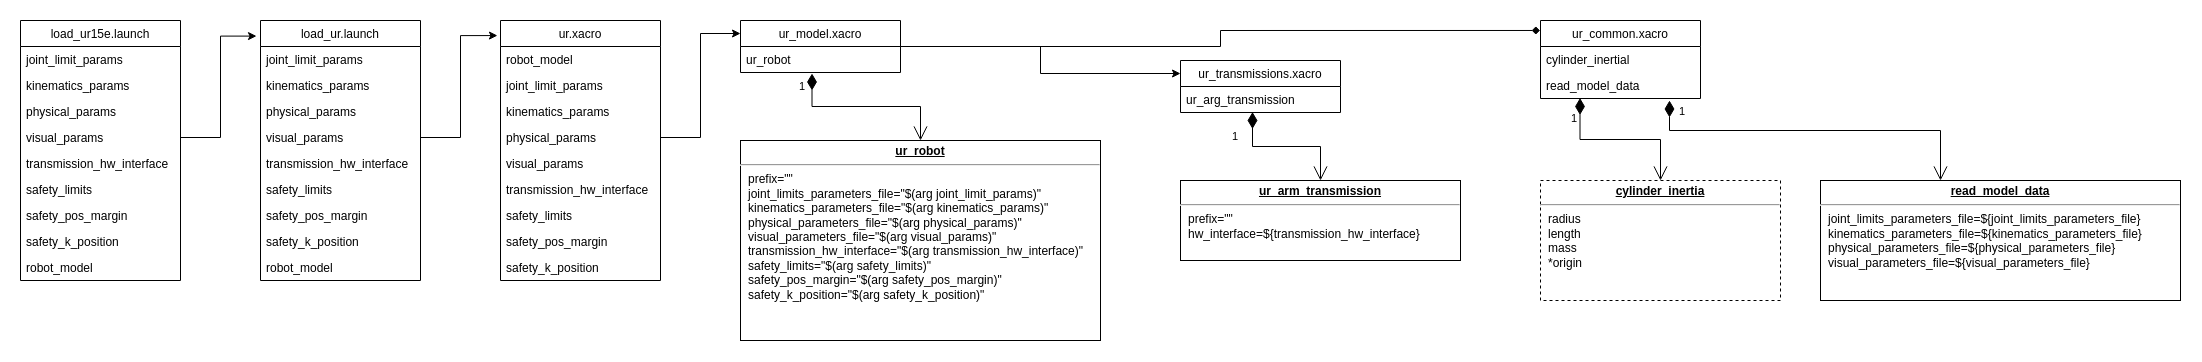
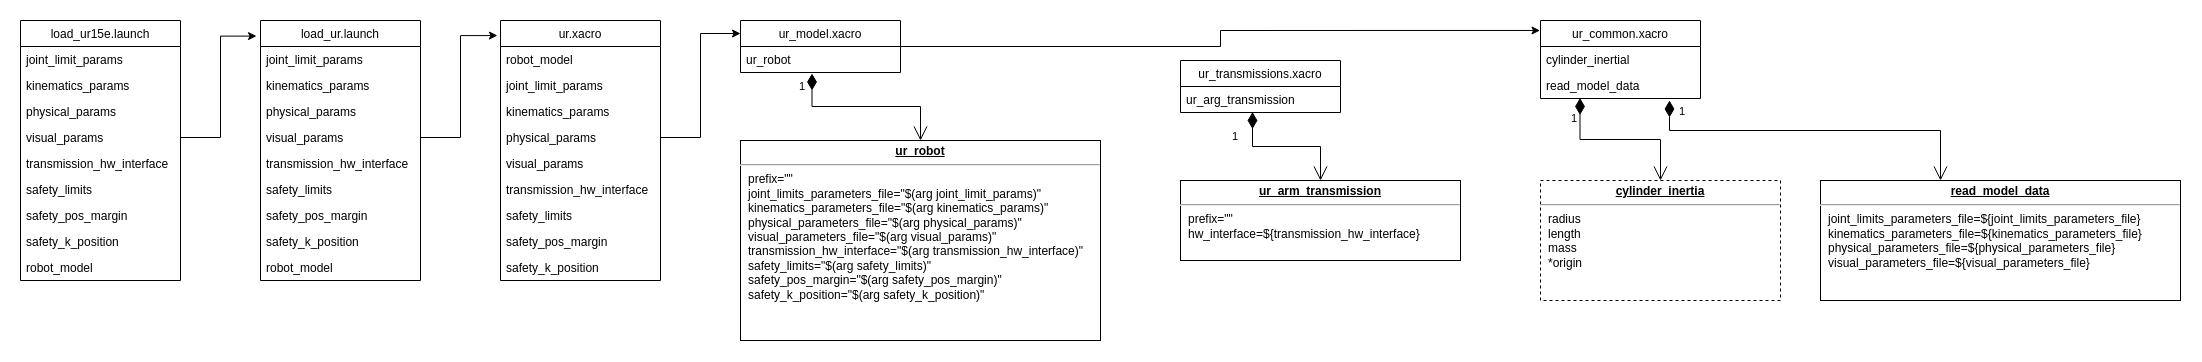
  <mxCell id="0" />
  <mxCell id="1" parent="0" />
  <mxCell id="2" value="load_ur15e.launch" style="swimlane;fontStyle=0;childLayout=stackLayout;horizontal=1;startSize=26;fillColor=none;horizontalStack=0;resizeParent=1;resizeParentMax=0;resizeLast=0;collapsible=1;marginBottom=0;" vertex="1" parent="1"><mxGeometry x="20" y="20" width="160" height="260" as="geometry" /></mxCell>
  <mxCell id="3" value="joint_limit_params" style="text;strokeColor=none;fillColor=none;align=left;verticalAlign=top;spacingLeft=4;spacingRight=4;overflow=hidden;rotatable=0;points=[[0,0.5],[1,0.5]];portConstraint=eastwest;" vertex="1" parent="2"><mxGeometry y="26" width="160" height="26" as="geometry" /></mxCell>
  <mxCell id="4" value="kinematics_params" style="text;strokeColor=none;fillColor=none;align=left;verticalAlign=top;spacingLeft=4;spacingRight=4;overflow=hidden;rotatable=0;points=[[0,0.5],[1,0.5]];portConstraint=eastwest;" vertex="1" parent="2"><mxGeometry y="52" width="160" height="26" as="geometry" /></mxCell>
  <mxCell id="5" value="physical_params" style="text;strokeColor=none;fillColor=none;align=left;verticalAlign=top;spacingLeft=4;spacingRight=4;overflow=hidden;rotatable=0;points=[[0,0.5],[1,0.5]];portConstraint=eastwest;" vertex="1" parent="2"><mxGeometry y="78" width="160" height="26" as="geometry" /></mxCell>
  <mxCell id="6" value="visual_params" style="text;strokeColor=none;fillColor=none;align=left;verticalAlign=top;spacingLeft=4;spacingRight=4;overflow=hidden;rotatable=0;points=[[0,0.5],[1,0.5]];portConstraint=eastwest;" vertex="1" parent="2"><mxGeometry y="104" width="160" height="26" as="geometry" /></mxCell>
  <mxCell id="7" value="transmission_hw_interface" style="text;strokeColor=none;fillColor=none;align=left;verticalAlign=top;spacingLeft=4;spacingRight=4;overflow=hidden;rotatable=0;points=[[0,0.5],[1,0.5]];portConstraint=eastwest;" vertex="1" parent="2"><mxGeometry y="130" width="160" height="26" as="geometry" /></mxCell>
  <mxCell id="8" value="safety_limits" style="text;strokeColor=none;fillColor=none;align=left;verticalAlign=top;spacingLeft=4;spacingRight=4;overflow=hidden;rotatable=0;points=[[0,0.5],[1,0.5]];portConstraint=eastwest;" vertex="1" parent="2"><mxGeometry y="156" width="160" height="26" as="geometry" /></mxCell>
  <mxCell id="9" value="safety_pos_margin" style="text;strokeColor=none;fillColor=none;align=left;verticalAlign=top;spacingLeft=4;spacingRight=4;overflow=hidden;rotatable=0;points=[[0,0.5],[1,0.5]];portConstraint=eastwest;" vertex="1" parent="2"><mxGeometry y="182" width="160" height="26" as="geometry" /></mxCell>
  <mxCell id="10" value="safety_k_position" style="text;strokeColor=none;fillColor=none;align=left;verticalAlign=top;spacingLeft=4;spacingRight=4;overflow=hidden;rotatable=0;points=[[0,0.5],[1,0.5]];portConstraint=eastwest;" vertex="1" parent="2"><mxGeometry y="208" width="160" height="26" as="geometry" /></mxCell>
  <mxCell id="11" value="robot_model" style="text;strokeColor=none;fillColor=none;align=left;verticalAlign=top;spacingLeft=4;spacingRight=4;overflow=hidden;rotatable=0;points=[[0,0.5],[1,0.5]];portConstraint=eastwest;" vertex="1" parent="2"><mxGeometry y="234" width="160" height="26" as="geometry" /></mxCell>
  <mxCell id="12" value="load_ur.launch" style="swimlane;fontStyle=0;childLayout=stackLayout;horizontal=1;startSize=26;fillColor=none;horizontalStack=0;resizeParent=1;resizeParentMax=0;resizeLast=0;collapsible=1;marginBottom=0;" vertex="1" parent="1"><mxGeometry x="260" y="20" width="160" height="260" as="geometry" /></mxCell>
  <mxCell id="13" value="joint_limit_params" style="text;strokeColor=none;fillColor=none;align=left;verticalAlign=top;spacingLeft=4;spacingRight=4;overflow=hidden;rotatable=0;points=[[0,0.5],[1,0.5]];portConstraint=eastwest;" vertex="1" parent="12"><mxGeometry y="26" width="160" height="26" as="geometry" /></mxCell>
  <mxCell id="14" value="kinematics_params" style="text;strokeColor=none;fillColor=none;align=left;verticalAlign=top;spacingLeft=4;spacingRight=4;overflow=hidden;rotatable=0;points=[[0,0.5],[1,0.5]];portConstraint=eastwest;" vertex="1" parent="12"><mxGeometry y="52" width="160" height="26" as="geometry" /></mxCell>
  <mxCell id="15" value="physical_params" style="text;strokeColor=none;fillColor=none;align=left;verticalAlign=top;spacingLeft=4;spacingRight=4;overflow=hidden;rotatable=0;points=[[0,0.5],[1,0.5]];portConstraint=eastwest;" vertex="1" parent="12"><mxGeometry y="78" width="160" height="26" as="geometry" /></mxCell>
  <mxCell id="16" value="visual_params" style="text;strokeColor=none;fillColor=none;align=left;verticalAlign=top;spacingLeft=4;spacingRight=4;overflow=hidden;rotatable=0;points=[[0,0.5],[1,0.5]];portConstraint=eastwest;" vertex="1" parent="12"><mxGeometry y="104" width="160" height="26" as="geometry" /></mxCell>
  <mxCell id="17" value="transmission_hw_interface" style="text;strokeColor=none;fillColor=none;align=left;verticalAlign=top;spacingLeft=4;spacingRight=4;overflow=hidden;rotatable=0;points=[[0,0.5],[1,0.5]];portConstraint=eastwest;" vertex="1" parent="12"><mxGeometry y="130" width="160" height="26" as="geometry" /></mxCell>
  <mxCell id="18" value="safety_limits" style="text;strokeColor=none;fillColor=none;align=left;verticalAlign=top;spacingLeft=4;spacingRight=4;overflow=hidden;rotatable=0;points=[[0,0.5],[1,0.5]];portConstraint=eastwest;" vertex="1" parent="12"><mxGeometry y="156" width="160" height="26" as="geometry" /></mxCell>
  <mxCell id="19" value="safety_pos_margin" style="text;strokeColor=none;fillColor=none;align=left;verticalAlign=top;spacingLeft=4;spacingRight=4;overflow=hidden;rotatable=0;points=[[0,0.5],[1,0.5]];portConstraint=eastwest;" vertex="1" parent="12"><mxGeometry y="182" width="160" height="26" as="geometry" /></mxCell>
  <mxCell id="20" value="safety_k_position" style="text;strokeColor=none;fillColor=none;align=left;verticalAlign=top;spacingLeft=4;spacingRight=4;overflow=hidden;rotatable=0;points=[[0,0.5],[1,0.5]];portConstraint=eastwest;" vertex="1" parent="12"><mxGeometry y="208" width="160" height="26" as="geometry" /></mxCell>
  <mxCell id="21" value="robot_model" style="text;strokeColor=none;fillColor=none;align=left;verticalAlign=top;spacingLeft=4;spacingRight=4;overflow=hidden;rotatable=0;points=[[0,0.5],[1,0.5]];portConstraint=eastwest;" vertex="1" parent="12"><mxGeometry y="234" width="160" height="26" as="geometry" /></mxCell>
  <mxCell id="22" value="ur.xacro" style="swimlane;fontStyle=0;childLayout=stackLayout;horizontal=1;startSize=26;fillColor=none;horizontalStack=0;resizeParent=1;resizeParentMax=0;resizeLast=0;collapsible=1;marginBottom=0;" vertex="1" parent="1"><mxGeometry x="500" y="20" width="160" height="260" as="geometry" /></mxCell>
  <mxCell id="23" value="robot_model" style="text;strokeColor=none;fillColor=none;align=left;verticalAlign=top;spacingLeft=4;spacingRight=4;overflow=hidden;rotatable=0;points=[[0,0.5],[1,0.5]];portConstraint=eastwest;" vertex="1" parent="22"><mxGeometry y="26" width="160" height="26" as="geometry" /></mxCell>
  <mxCell id="24" value="joint_limit_params" style="text;strokeColor=none;fillColor=none;align=left;verticalAlign=top;spacingLeft=4;spacingRight=4;overflow=hidden;rotatable=0;points=[[0,0.5],[1,0.5]];portConstraint=eastwest;" vertex="1" parent="22"><mxGeometry y="52" width="160" height="26" as="geometry" /></mxCell>
  <mxCell id="25" value="kinematics_params" style="text;strokeColor=none;fillColor=none;align=left;verticalAlign=top;spacingLeft=4;spacingRight=4;overflow=hidden;rotatable=0;points=[[0,0.5],[1,0.5]];portConstraint=eastwest;" vertex="1" parent="22"><mxGeometry y="78" width="160" height="26" as="geometry" /></mxCell>
  <mxCell id="26" value="physical_params" style="text;strokeColor=none;fillColor=none;align=left;verticalAlign=top;spacingLeft=4;spacingRight=4;overflow=hidden;rotatable=0;points=[[0,0.5],[1,0.5]];portConstraint=eastwest;" vertex="1" parent="22"><mxGeometry y="104" width="160" height="26" as="geometry" /></mxCell>
  <mxCell id="27" value="visual_params" style="text;strokeColor=none;fillColor=none;align=left;verticalAlign=top;spacingLeft=4;spacingRight=4;overflow=hidden;rotatable=0;points=[[0,0.5],[1,0.5]];portConstraint=eastwest;" vertex="1" parent="22"><mxGeometry y="130" width="160" height="26" as="geometry" /></mxCell>
  <mxCell id="28" value="transmission_hw_interface" style="text;strokeColor=none;fillColor=none;align=left;verticalAlign=top;spacingLeft=4;spacingRight=4;overflow=hidden;rotatable=0;points=[[0,0.5],[1,0.5]];portConstraint=eastwest;" vertex="1" parent="22"><mxGeometry y="156" width="160" height="26" as="geometry" /></mxCell>
  <mxCell id="29" value="safety_limits" style="text;strokeColor=none;fillColor=none;align=left;verticalAlign=top;spacingLeft=4;spacingRight=4;overflow=hidden;rotatable=0;points=[[0,0.5],[1,0.5]];portConstraint=eastwest;" vertex="1" parent="22"><mxGeometry y="182" width="160" height="26" as="geometry" /></mxCell>
  <mxCell id="30" value="safety_pos_margin" style="text;strokeColor=none;fillColor=none;align=left;verticalAlign=top;spacingLeft=4;spacingRight=4;overflow=hidden;rotatable=0;points=[[0,0.5],[1,0.5]];portConstraint=eastwest;" vertex="1" parent="22"><mxGeometry y="208" width="160" height="26" as="geometry" /></mxCell>
  <mxCell id="31" value="safety_k_position" style="text;strokeColor=none;fillColor=none;align=left;verticalAlign=top;spacingLeft=4;spacingRight=4;overflow=hidden;rotatable=0;points=[[0,0.5],[1,0.5]];portConstraint=eastwest;" vertex="1" parent="22"><mxGeometry y="234" width="160" height="26" as="geometry" /></mxCell>
- <mxCell id="32" style="edgeStyle=orthogonalEdgeStyle;rounded=0;orthogonalLoop=1;jettySize=auto;html=1;entryX=0;entryY=0.25;entryDx=0;entryDy=0;" edge="1" parent="1" source="34" target="41"><mxGeometry relative="1" as="geometry" /></mxCell>
- <mxCell id="33" style="edgeStyle=orthogonalEdgeStyle;rounded=0;orthogonalLoop=1;jettySize=auto;html=1;entryX=-0.003;entryY=0.128;entryDx=0;entryDy=0;entryPerimeter=0;endArrow=diamond;" edge="1" parent="1" source="34" target="43"><mxGeometry relative="1" as="geometry" /></mxCell>
+ <mxCell id="33" style="edgeStyle=orthogonalEdgeStyle;rounded=0;orthogonalLoop=1;jettySize=auto;html=1;entryX=-0.003;entryY=0.128;entryDx=0;entryDy=0;entryPerimeter=0;" edge="1" parent="1" source="34" target="43"><mxGeometry relative="1" as="geometry" /></mxCell>
  <mxCell id="34" value="ur_model.xacro" style="swimlane;fontStyle=0;childLayout=stackLayout;horizontal=1;startSize=26;fillColor=none;horizontalStack=0;resizeParent=1;resizeParentMax=0;resizeLast=0;collapsible=1;marginBottom=0;" vertex="1" parent="1"><mxGeometry x="740" y="20" width="160" height="52" as="geometry" /></mxCell>
  <mxCell id="35" value="ur_robot" style="text;strokeColor=none;fillColor=none;align=left;verticalAlign=top;spacingLeft=4;spacingRight=4;overflow=hidden;rotatable=0;points=[[0,0.5],[1,0.5]];portConstraint=eastwest;" vertex="1" parent="34"><mxGeometry y="26" width="160" height="26" as="geometry" /></mxCell>
  <mxCell id="36" value="&lt;p style=&quot;margin: 0px ; margin-top: 4px ; text-align: center ; text-decoration: underline&quot;&gt;&lt;b&gt;ur_robot&lt;/b&gt;&lt;/p&gt;&lt;hr&gt;&lt;p style=&quot;margin: 0px ; margin-left: 8px&quot;&gt;prefix=&quot;&quot;&lt;br&gt;joint_limits_parameters_file=&quot;$(arg joint_limit_params)&quot;&lt;br&gt;kinematics_parameters_file=&quot;$(arg kinematics_params)&quot;&lt;/p&gt;&lt;p style=&quot;margin: 0px ; margin-left: 8px&quot;&gt;physical_parameters_file=&quot;$(arg physical_params)&quot;&lt;br&gt;&lt;/p&gt;&lt;p style=&quot;margin: 0px ; margin-left: 8px&quot;&gt;visual_parameters_file=&quot;$(arg visual_params)&quot;&lt;br&gt;&lt;/p&gt;&lt;p style=&quot;margin: 0px ; margin-left: 8px&quot;&gt;transmission_hw_interface=&quot;$(arg transmission_hw_interface)&quot;&lt;br&gt;&lt;/p&gt;&lt;p style=&quot;margin: 0px ; margin-left: 8px&quot;&gt;safety_limits=&quot;$(arg safety_limits)&quot;&lt;br&gt;&lt;/p&gt;&lt;p style=&quot;margin: 0px ; margin-left: 8px&quot;&gt;safety_pos_margin=&quot;$(arg safety_pos_margin)&quot;&lt;br&gt;&lt;/p&gt;&lt;p style=&quot;margin: 0px ; margin-left: 8px&quot;&gt;safety_k_position=&quot;$(arg safety_k_position)&quot;&lt;br&gt;&lt;/p&gt;" style="verticalAlign=top;align=left;overflow=fill;fontSize=12;fontFamily=Helvetica;html=1;" vertex="1" parent="1"><mxGeometry x="740" y="140" width="360" height="200" as="geometry" /></mxCell>
  <mxCell id="37" style="edgeStyle=orthogonalEdgeStyle;rounded=0;orthogonalLoop=1;jettySize=auto;html=1;entryX=-0.019;entryY=0.058;entryDx=0;entryDy=0;entryPerimeter=0;" edge="1" parent="1" source="16" target="22"><mxGeometry relative="1" as="geometry" /></mxCell>
  <mxCell id="38" style="edgeStyle=orthogonalEdgeStyle;rounded=0;orthogonalLoop=1;jettySize=auto;html=1;entryX=-0.025;entryY=0.06;entryDx=0;entryDy=0;entryPerimeter=0;" edge="1" parent="1" source="6" target="12"><mxGeometry relative="1" as="geometry" /></mxCell>
  <mxCell id="39" style="edgeStyle=orthogonalEdgeStyle;rounded=0;orthogonalLoop=1;jettySize=auto;html=1;exitX=1;exitY=0.5;exitDx=0;exitDy=0;entryX=0;entryY=0.25;entryDx=0;entryDy=0;" edge="1" parent="1" source="26" target="34"><mxGeometry relative="1" as="geometry" /></mxCell>
  <mxCell id="40" value="1" style="endArrow=open;html=1;endSize=12;startArrow=diamondThin;startSize=14;startFill=1;edgeStyle=orthogonalEdgeStyle;align=left;verticalAlign=bottom;rounded=0;exitX=0.447;exitY=1.038;exitDx=0;exitDy=0;exitPerimeter=0;entryX=0.5;entryY=0;entryDx=0;entryDy=0;" edge="1" parent="1" source="35" target="36"><mxGeometry x="-0.753" y="-15" relative="1" as="geometry"><mxPoint x="740" y="160" as="sourcePoint" /><mxPoint x="900" y="160" as="targetPoint" /><mxPoint as="offset" /></mxGeometry></mxCell>
  <mxCell id="41" value="ur_transmissions.xacro" style="swimlane;fontStyle=0;childLayout=stackLayout;horizontal=1;startSize=26;fillColor=none;horizontalStack=0;resizeParent=1;resizeParentMax=0;resizeLast=0;collapsible=1;marginBottom=0;" vertex="1" parent="1"><mxGeometry x="1180" y="60" width="160" height="52" as="geometry" /></mxCell>
  <mxCell id="42" value="ur_arg_transmission" style="text;strokeColor=none;fillColor=none;align=left;verticalAlign=top;spacingLeft=4;spacingRight=4;overflow=hidden;rotatable=0;points=[[0,0.5],[1,0.5]];portConstraint=eastwest;" vertex="1" parent="41"><mxGeometry y="26" width="160" height="26" as="geometry" /></mxCell>
  <mxCell id="43" value="ur_common.xacro" style="swimlane;fontStyle=0;childLayout=stackLayout;horizontal=1;startSize=26;fillColor=none;horizontalStack=0;resizeParent=1;resizeParentMax=0;resizeLast=0;collapsible=1;marginBottom=0;" vertex="1" parent="1"><mxGeometry x="1540" y="20" width="160" height="78" as="geometry" /></mxCell>
  <mxCell id="44" value="cylinder_inertial" style="text;strokeColor=none;fillColor=none;align=left;verticalAlign=top;spacingLeft=4;spacingRight=4;overflow=hidden;rotatable=0;points=[[0,0.5],[1,0.5]];portConstraint=eastwest;" vertex="1" parent="43"><mxGeometry y="26" width="160" height="26" as="geometry" /></mxCell>
  <mxCell id="45" value="read_model_data" style="text;strokeColor=none;fillColor=none;align=left;verticalAlign=top;spacingLeft=4;spacingRight=4;overflow=hidden;rotatable=0;points=[[0,0.5],[1,0.5]];portConstraint=eastwest;" vertex="1" parent="43"><mxGeometry y="52" width="160" height="26" as="geometry" /></mxCell>
  <mxCell id="46" value="&lt;p style=&quot;margin: 0px ; margin-top: 4px ; text-align: center ; text-decoration: underline&quot;&gt;&lt;b&gt;ur_arm_transmission&lt;/b&gt;&lt;/p&gt;&lt;hr&gt;&lt;p style=&quot;margin: 0px ; margin-left: 8px&quot;&gt;prefix=&quot;&quot;&lt;/p&gt;&lt;p style=&quot;margin: 0px ; margin-left: 8px&quot;&gt;hw_interface=${transmission_hw_interface}&lt;br&gt;&lt;/p&gt;" style="verticalAlign=top;align=left;overflow=fill;fontSize=12;fontFamily=Helvetica;html=1;" vertex="1" parent="1"><mxGeometry x="1180" y="180" width="280" height="80" as="geometry" /></mxCell>
  <mxCell id="47" value="1" style="endArrow=open;html=1;endSize=12;startArrow=diamondThin;startSize=14;startFill=1;edgeStyle=orthogonalEdgeStyle;align=left;verticalAlign=bottom;rounded=0;exitX=0.45;exitY=0.981;exitDx=0;exitDy=0;exitPerimeter=0;" edge="1" parent="1" source="42" target="46"><mxGeometry x="-0.516" y="-22" relative="1" as="geometry"><mxPoint x="1010" y="290" as="sourcePoint" /><mxPoint x="1170" y="290" as="targetPoint" /><mxPoint as="offset" /></mxGeometry></mxCell>
  <mxCell id="48" value="&lt;p style=&quot;margin: 0px ; margin-top: 4px ; text-align: center ; text-decoration: underline&quot;&gt;&lt;b&gt;cylinder_inertia&lt;/b&gt;&lt;/p&gt;&lt;hr&gt;&lt;p style=&quot;margin: 0px ; margin-left: 8px&quot;&gt;radius&lt;/p&gt;&lt;p style=&quot;margin: 0px ; margin-left: 8px&quot;&gt;length&lt;br&gt;&lt;/p&gt;&lt;p style=&quot;margin: 0px ; margin-left: 8px&quot;&gt;mass&lt;br&gt;&lt;/p&gt;&lt;p style=&quot;margin: 0px ; margin-left: 8px&quot;&gt;*origin&lt;br&gt;&lt;/p&gt;" style="verticalAlign=top;align=left;overflow=fill;fontSize=12;fontFamily=Helvetica;html=1;dashed=1;" vertex="1" parent="1"><mxGeometry x="1540" y="180" width="240" height="120" as="geometry" /></mxCell>
  <mxCell id="49" value="1" style="endArrow=open;html=1;endSize=12;startArrow=diamondThin;startSize=14;startFill=1;edgeStyle=orthogonalEdgeStyle;align=left;verticalAlign=bottom;rounded=0;exitX=0.247;exitY=0.981;exitDx=0;exitDy=0;exitPerimeter=0;" edge="1" parent="1" source="45" target="48"><mxGeometry x="-0.642" y="-11" relative="1" as="geometry"><mxPoint x="1050" y="430" as="sourcePoint" /><mxPoint x="1210" y="430" as="targetPoint" /><mxPoint as="offset" /></mxGeometry></mxCell>
  <mxCell id="50" value="&lt;p style=&quot;margin: 0px ; margin-top: 4px ; text-align: center ; text-decoration: underline&quot;&gt;&lt;b&gt;read_model_data&lt;/b&gt;&lt;/p&gt;&lt;hr&gt;&lt;p style=&quot;margin: 0px ; margin-left: 8px&quot;&gt;joint_limits_parameters_file=${joint_limits_parameters_file}&lt;/p&gt;&lt;p style=&quot;margin: 0px ; margin-left: 8px&quot;&gt;kinematics_parameters_file=${kinematics_parameters_file}&lt;br&gt;&lt;/p&gt;&lt;p style=&quot;margin: 0px ; margin-left: 8px&quot;&gt;physical_parameters_file=${physical_parameters_file}&lt;br&gt;&lt;/p&gt;&lt;p style=&quot;margin: 0px ; margin-left: 8px&quot;&gt;visual_parameters_file=${visual_parameters_file}&lt;br&gt;&lt;/p&gt;" style="verticalAlign=top;align=left;overflow=fill;fontSize=12;fontFamily=Helvetica;html=1;" vertex="1" parent="1"><mxGeometry x="1820" y="180" width="360" height="120" as="geometry" /></mxCell>
  <mxCell id="51" value="1" style="endArrow=open;html=1;endSize=12;startArrow=diamondThin;startSize=14;startFill=1;edgeStyle=orthogonalEdgeStyle;align=left;verticalAlign=bottom;rounded=0;" edge="1" parent="1" target="50"><mxGeometry x="-0.784" y="10" relative="1" as="geometry"><mxPoint x="1669" y="100" as="sourcePoint" /><mxPoint x="1650" y="450" as="targetPoint" /><Array as="points"><mxPoint x="1669" y="130" /><mxPoint x="1940" y="130" /></Array><mxPoint as="offset" /></mxGeometry></mxCell>
